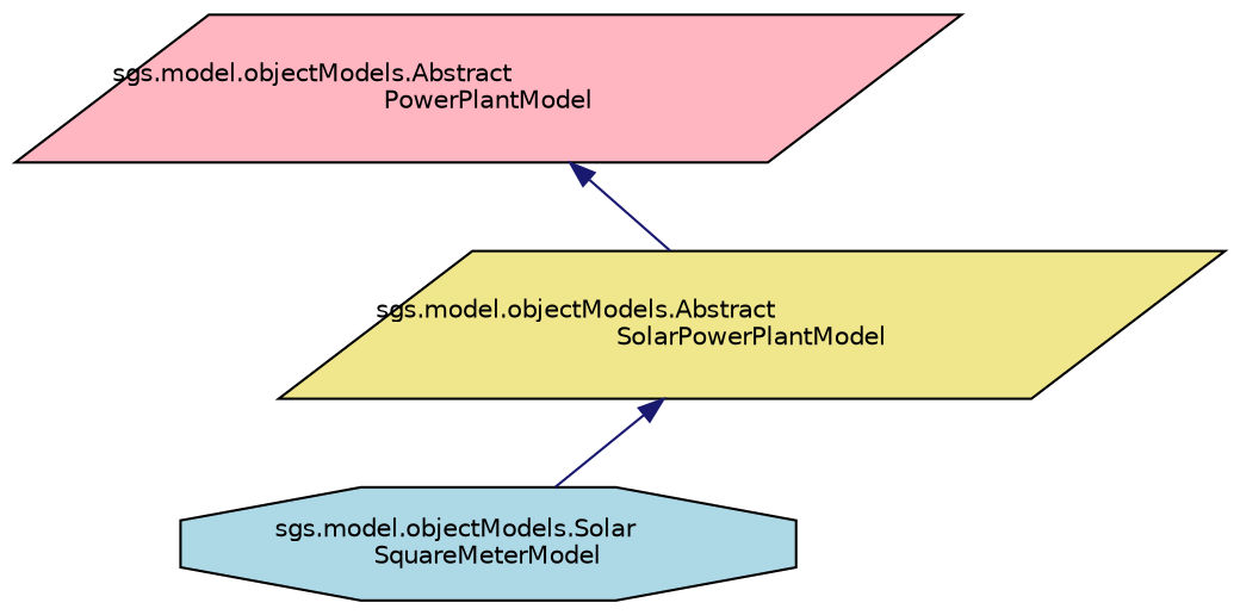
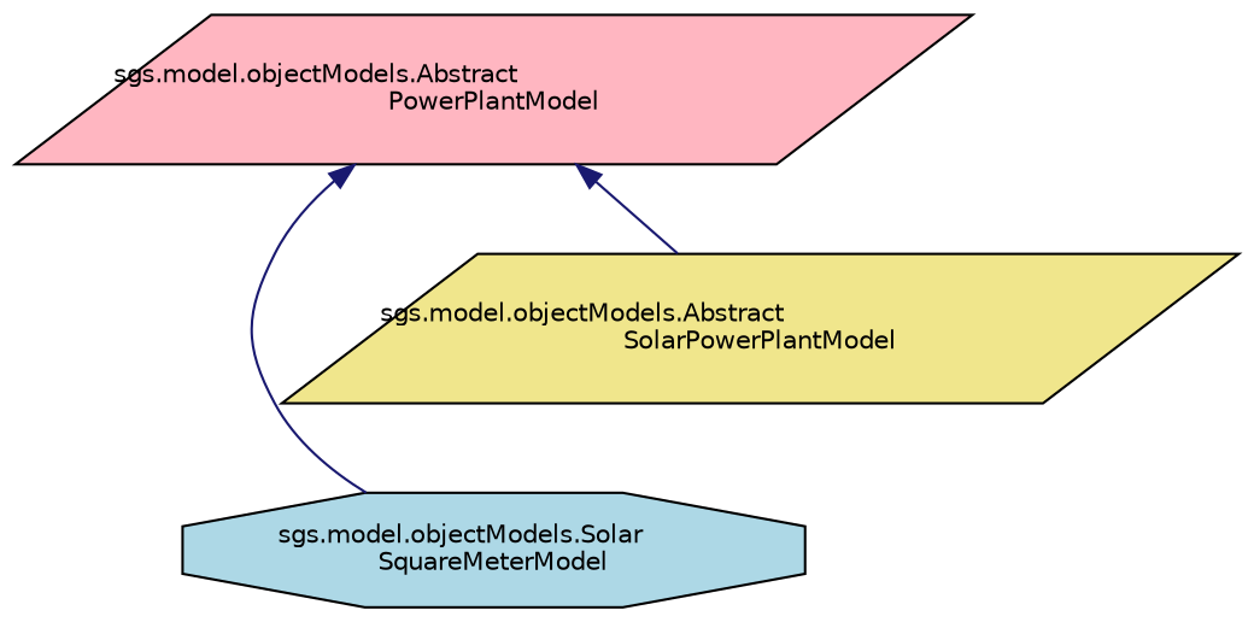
  digraph {
    node [color=black fontname=Helvetica fontsize=10 shape=parallelogram style=filled]
    edge [color=midnightblue dir=back fontname=Helvetica fontsize=10 labelfontname=Helvetica labelfontsize=10 style=solid]
    n1 [fillcolor=lightblue fontcolor=black height=0.2 label="sgs.model.objectModels.Solar\lSquareMeterModel" shape=octagon width=0.4]
    n2 [fillcolor=khaki height=0.2 label="sgs.model.objectModels.Abstract\lSolarPowerPlantModel" width=0.4]
    n3 [fillcolor=lightpink height=0.2 label="sgs.model.objectModels.Abstract\lPowerPlantModel" width=0.4]
-   n2 -> n1
+   n3 -> n1
    n3 -> n2
  }
